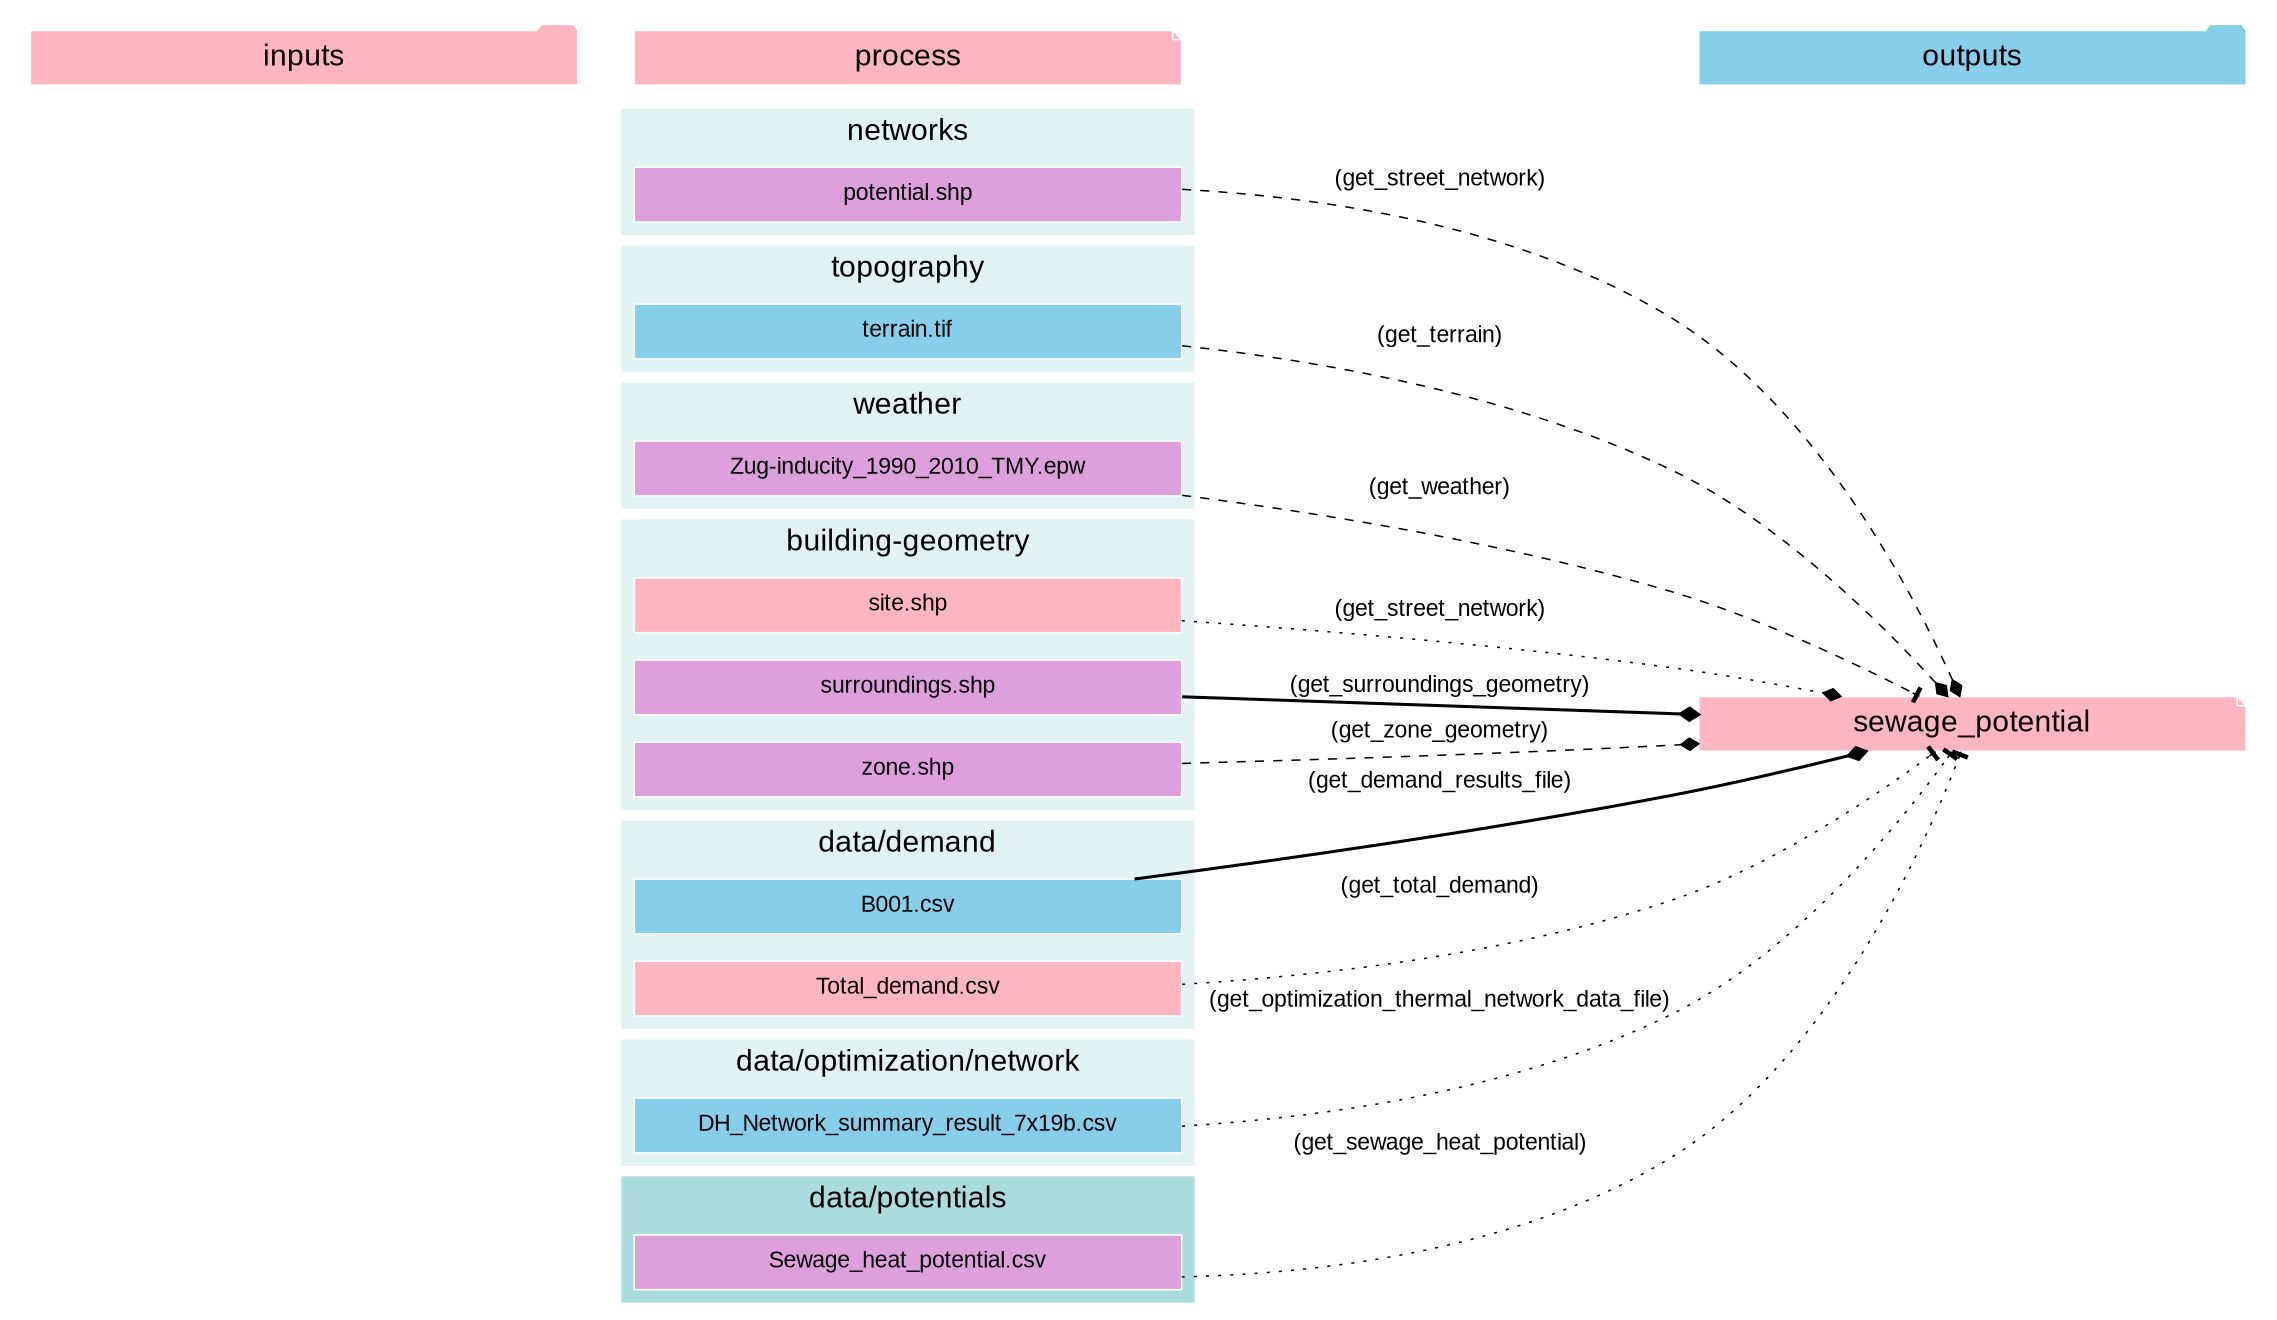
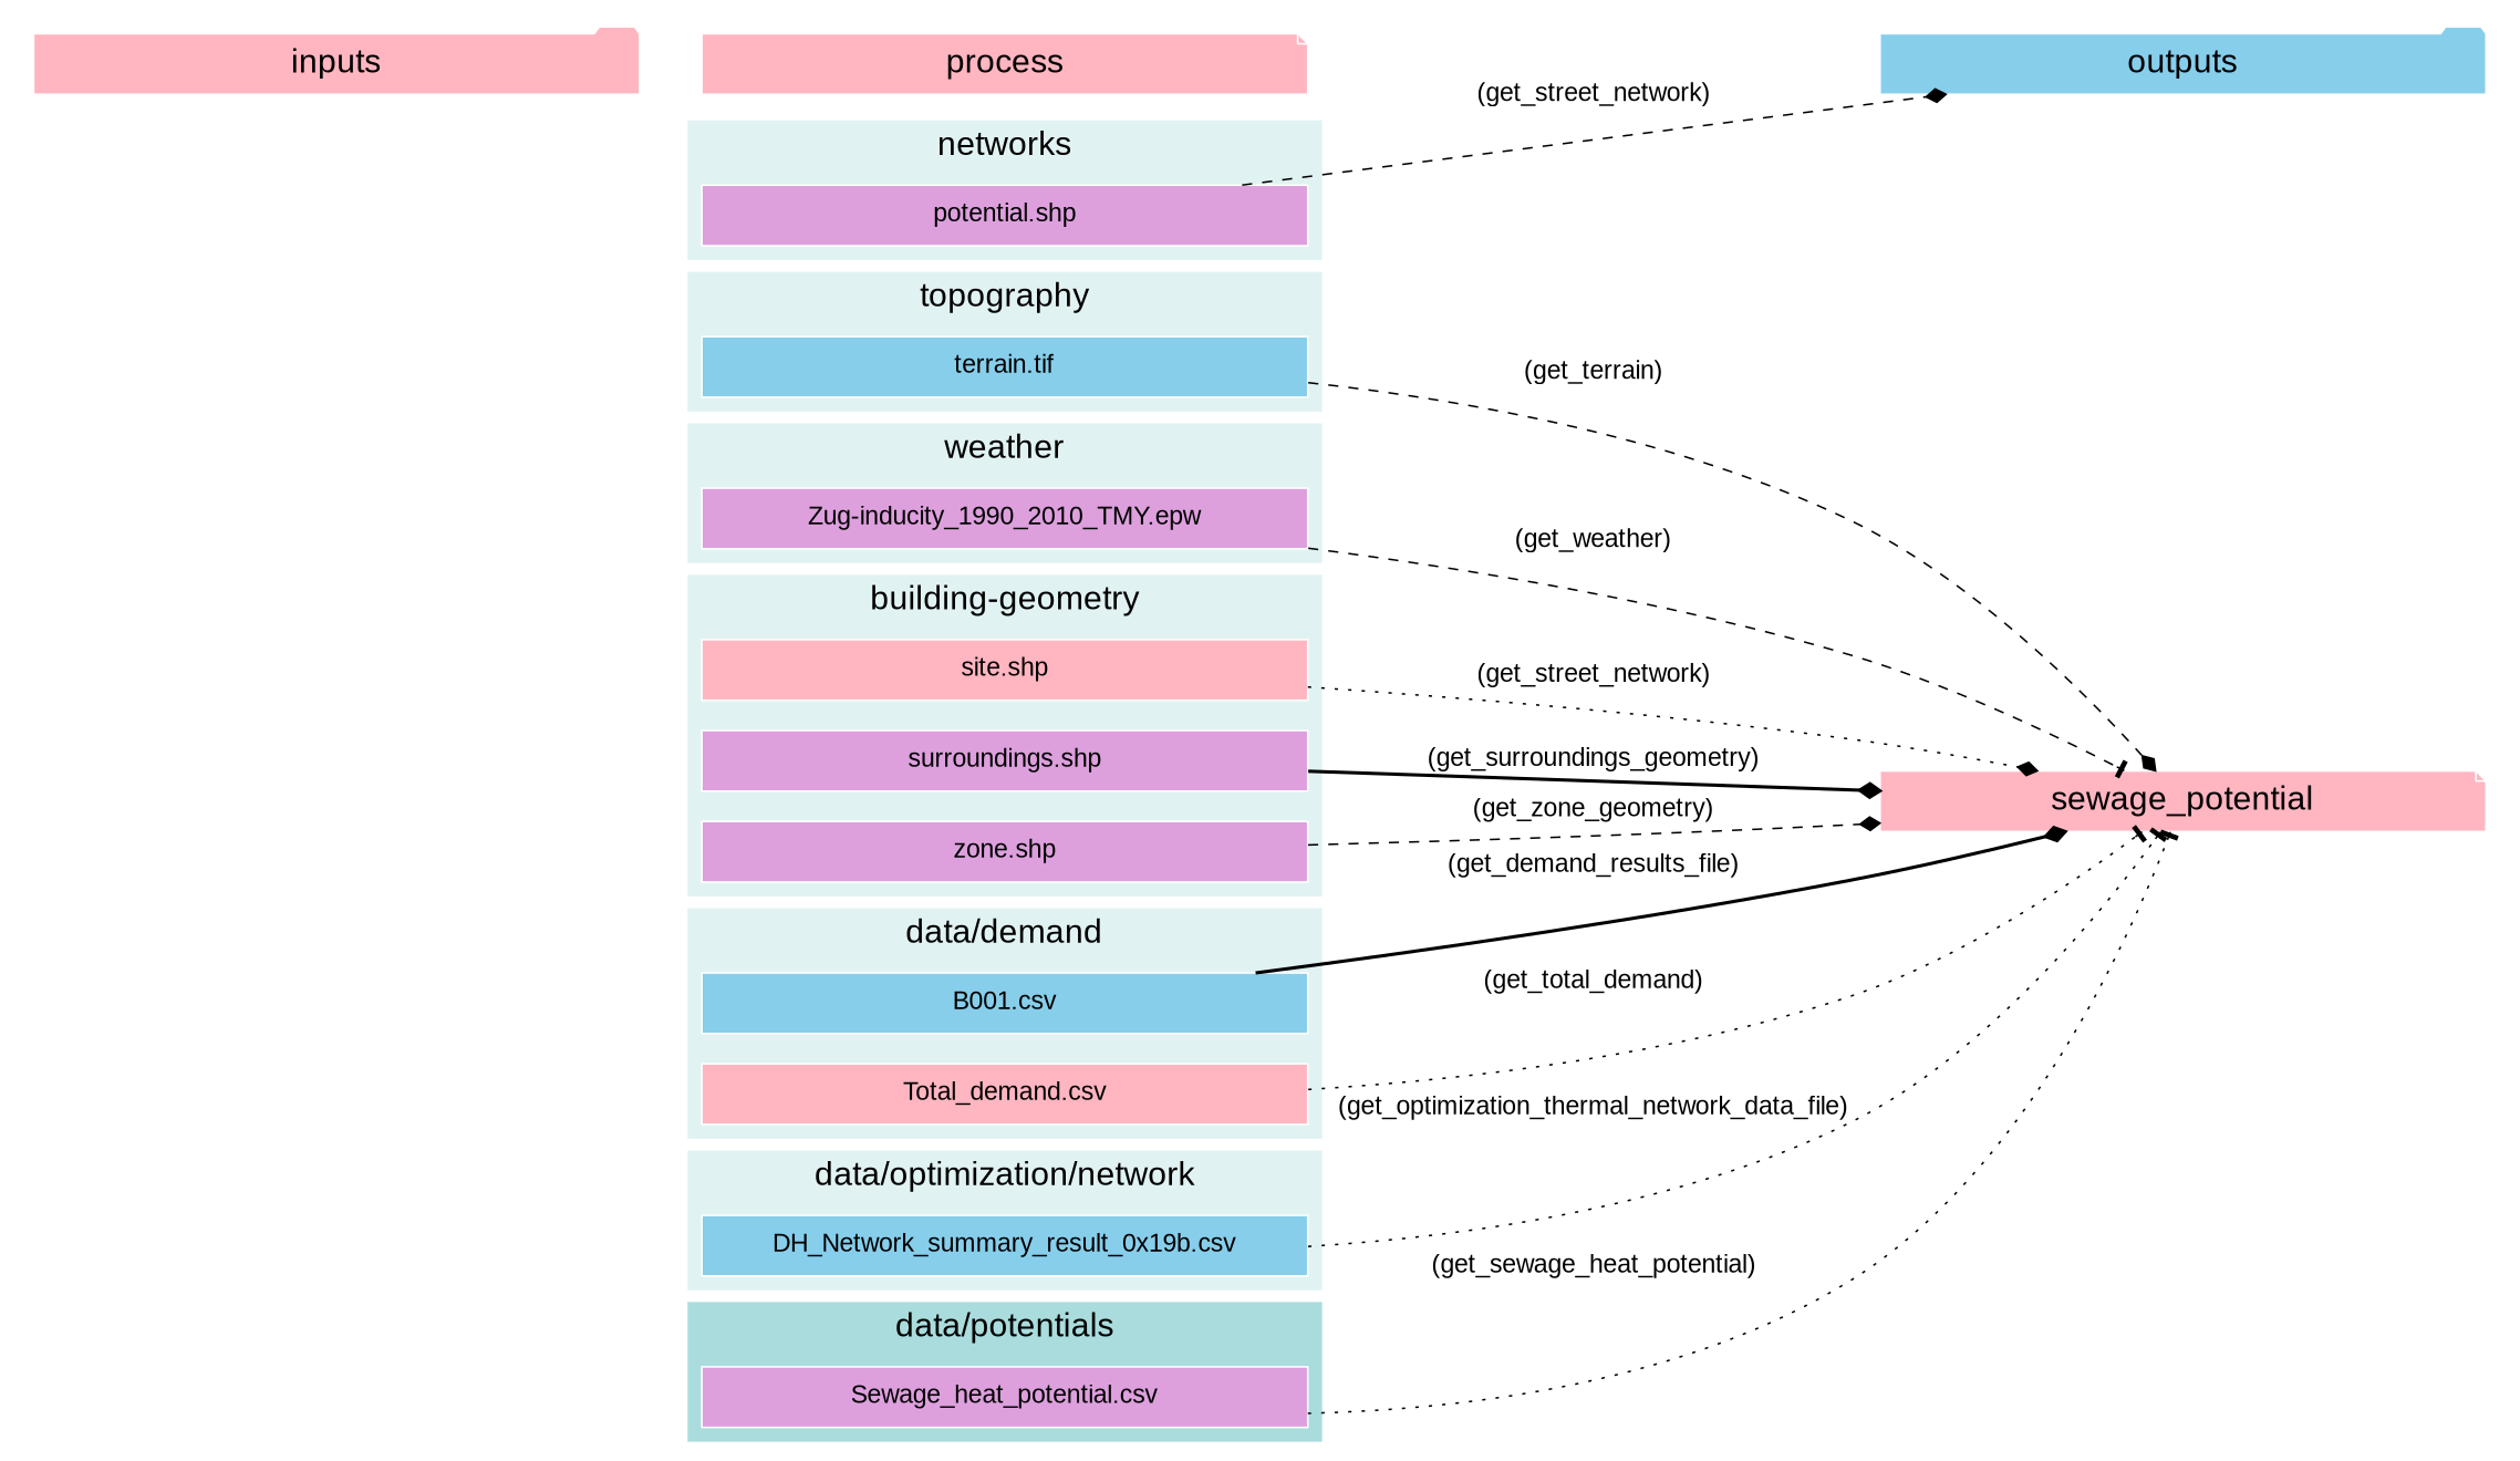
  digraph {
    fontname=arial
    newrank=true
    rankdir=LR
    node [color=white fillcolor=lightpink fixedsize=true fontname=arial fontsize=15 shape=box style=filled]
    edge [fontname=arial fontsize=15 style=dotted arrowhead=diamond]
    process [fontsize=20 shape=note width=5]
    outputs [fillcolor=skyblue fontsize=20 shape=folder width=5]
    inputs [fontsize=20 shape=folder width=5]
    "site.shp" [width=5]
    "surroundings.shp" [fillcolor=plum width=5]
    "zone.shp" [fillcolor=plum width=5]
    "B001.csv" [fillcolor=skyblue width=5]
    "Total_demand.csv" [width=5]
-   "DH_Network_summary_result_0x19b.csv" [fillcolor=skyblue width=5 label="DH_Network_summary_result_7x19b.csv"]
+   "DH_Network_summary_result_0x19b.csv" [fillcolor=skyblue width=5]
    "Sewage_heat_potential.csv" [fillcolor=plum width=5]
    n11 [fillcolor=plum label="potential.shp" width=5]
    "terrain.tif" [fillcolor=skyblue width=5]
    "Zug-inducity_1990_2010_TMY.epw" [fillcolor=plum width=5]
    sewage_potential [fontsize=20 shape=note width=5]
    subgraph cluster_1 {
      fontsize=25
      style=invis
      process
      outputs
      inputs
    }
    subgraph cluster_2 {
      color="#E1F2F2"
      fontsize=20
      label="building-geometry"
      rank=same
      style=filled
      "site.shp"
      "surroundings.shp"
      "zone.shp"
    }
    subgraph cluster_3 {
      color="#E1F2F2"
      fontsize=20
      label="data/demand"
      rank=same
      style=filled
      "B001.csv"
      "Total_demand.csv"
    }
    subgraph cluster_4 {
      color="#E1F2F2"
      fontsize=20
      label="data/optimization/network"
      rank=same
      style=filled
      "DH_Network_summary_result_0x19b.csv"
    }
    subgraph cluster_5 {
      color="#aadcdd"
      fontsize=20
      label="data/potentials"
      rank=same
      style=filled
      "Sewage_heat_potential.csv"
    }
    subgraph cluster_6 {
      color="#E1F2F2"
      fontsize=20
      label=networks
      rank=same
      style=filled
      n11
    }
    subgraph cluster_7 {
      color="#E1F2F2"
      fontsize=20
      label=topography
      rank=same
      style=filled
      "terrain.tif"
    }
    subgraph cluster_8 {
      color="#E1F2F2"
      fontsize=20
      label=weather
      rank=same
      style=filled
      "Zug-inducity_1990_2010_TMY.epw"
    }
    process -> outputs [style=invis arrowhead=""]
    inputs -> process [style=invis arrowhead=""]
    "site.shp" -> sewage_potential [label="(get_street_network)"]
    "surroundings.shp" -> sewage_potential [label="(get_surroundings_geometry)" style=bold]
    "zone.shp" -> sewage_potential [label="(get_zone_geometry)" style=dashed]
    "B001.csv" -> sewage_potential [label="(get_demand_results_file)" style=bold]
    "Total_demand.csv" -> sewage_potential [arrowhead=tee label="(get_total_demand)"]
    "DH_Network_summary_result_0x19b.csv" -> sewage_potential [arrowhead=tee label="(get_optimization_thermal_network_data_file)"]
    "Sewage_heat_potential.csv" -> sewage_potential [arrowhead=tee label="(get_sewage_heat_potential)"]
-   n11 -> sewage_potential [label="(get_street_network)" style=dashed]
+   n11 -> outputs [label="(get_street_network)" style=dashed]
    "terrain.tif" -> sewage_potential [label="(get_terrain)" style=dashed]
    "Zug-inducity_1990_2010_TMY.epw" -> sewage_potential [arrowhead=tee label="(get_weather)" style=dashed]
  }
